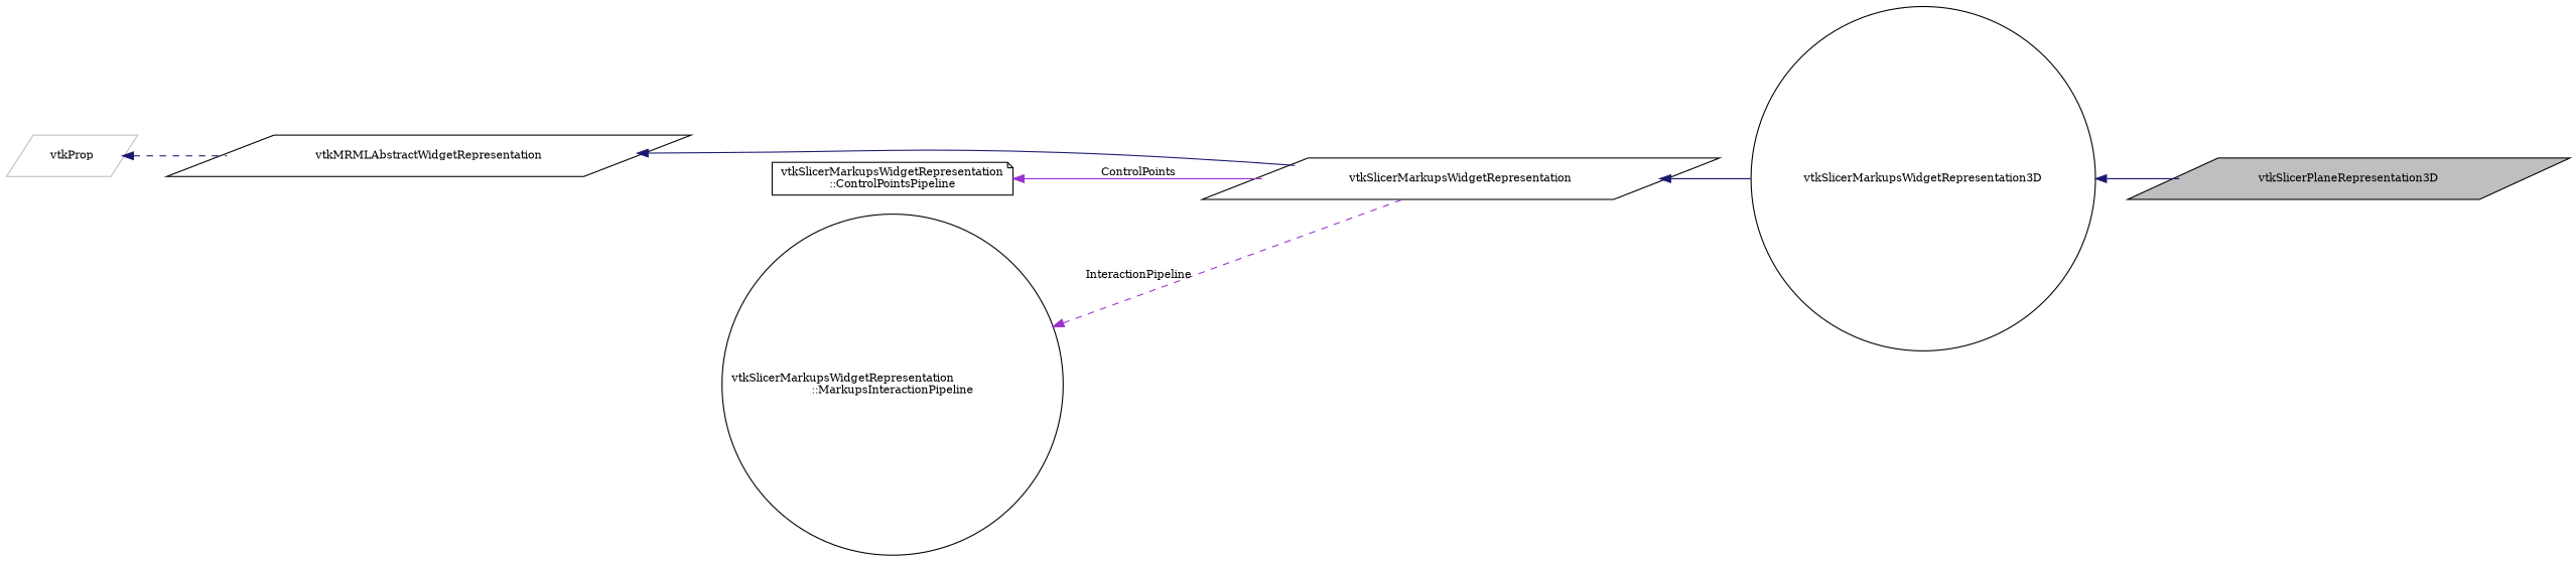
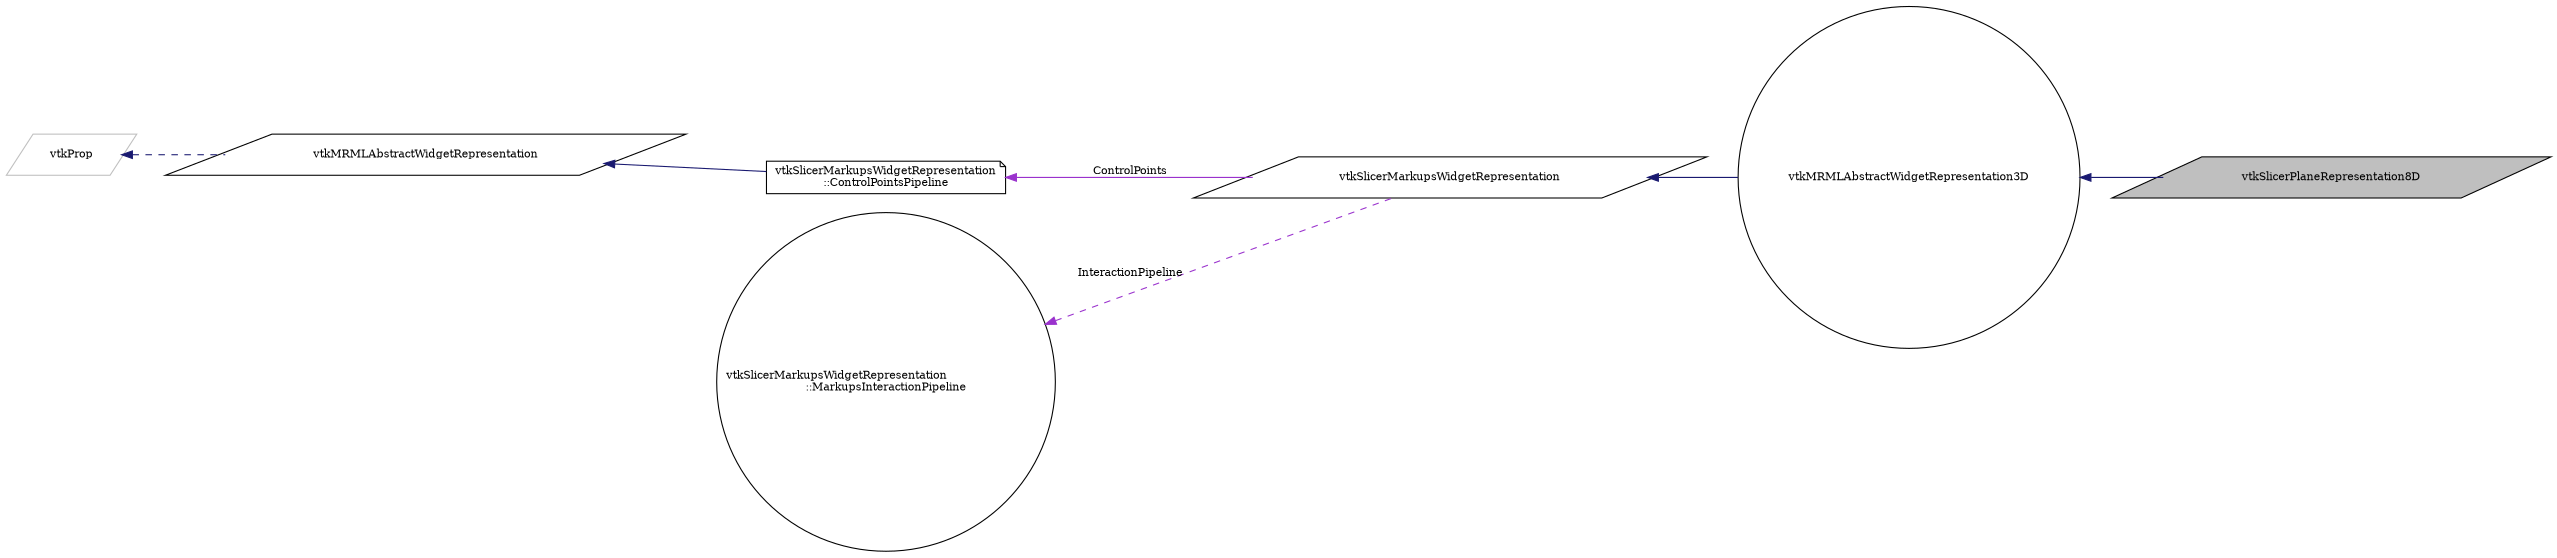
  digraph {
    fontname="DejaVu Serif"
    rankdir=LR
    node [color=black fontname="DejaVu Serif" fontsize=10 shape=parallelogram]
    edge [color=midnightblue dir=back fontname="DejaVu Serif" fontsize=10 labelfontname=Helvetica labelfontsize=10 style=solid]
-   n1 [fillcolor=grey75 fontcolor=black height=0.2 label=vtkSlicerPlaneRepresentation3D style=filled width=0.4]
-   n2 [height=0.2 label=vtkSlicerMarkupsWidgetRepresentation3D shape=circle width=0.4]
+   n1 [fillcolor=grey75 fontcolor=black height=0.2 label=vtkSlicerPlaneRepresentation8D style=filled width=0.4]
+   n2 [height=0.2 label=vtkMRMLAbstractWidgetRepresentation3D shape=circle width=0.4]
    n3 [height=0.2 label=vtkSlicerMarkupsWidgetRepresentation width=0.4]
    n4 [height=0.2 label=vtkMRMLAbstractWidgetRepresentation width=0.4]
    n5 [color=grey75 height=0.2 label=vtkProp width=0.4]
    n6 [height=0.2 label="vtkSlicerMarkupsWidgetRepresentation\l::MarkupsInteractionPipeline" shape=circle width=0.4]
    n7 [height=0.2 label="vtkSlicerMarkupsWidgetRepresentation\l::ControlPointsPipeline" shape=note width=0.4]
    n2 -> n1
    n3 -> n2
-   n4 -> n3
+   n4 -> n7
    n5 -> n4 [style=dashed]
    n6 -> n3 [color=darkorchid3 label=" InteractionPipeline" style=dashed]
    n7 -> n3 [color=darkorchid3 label=" ControlPoints"]
  }
